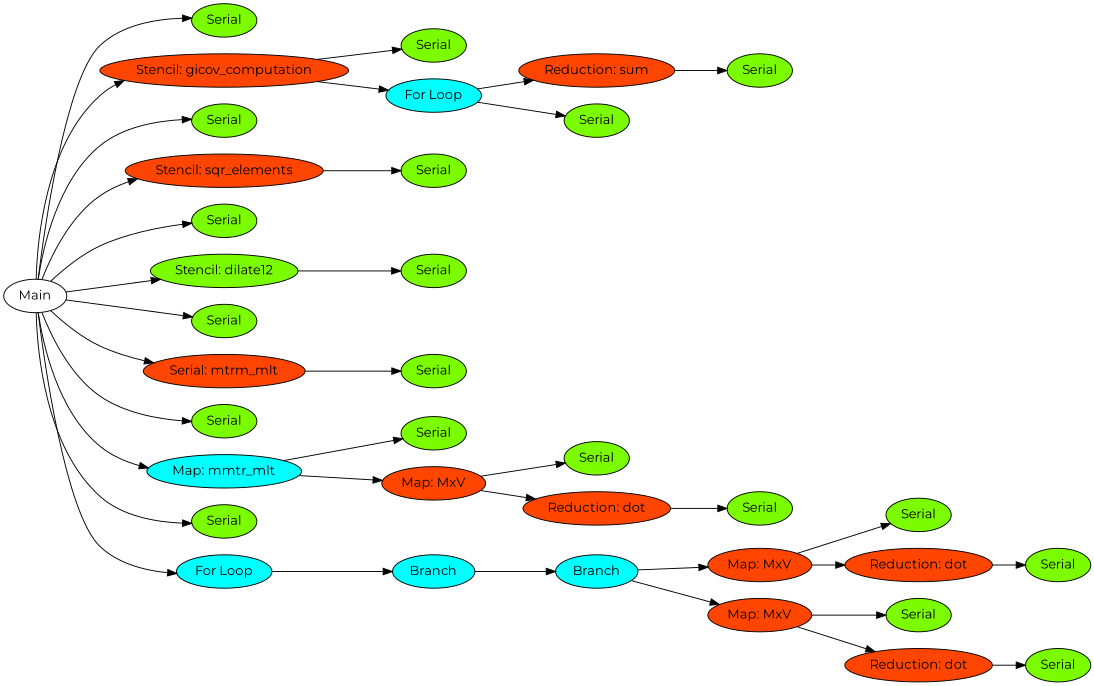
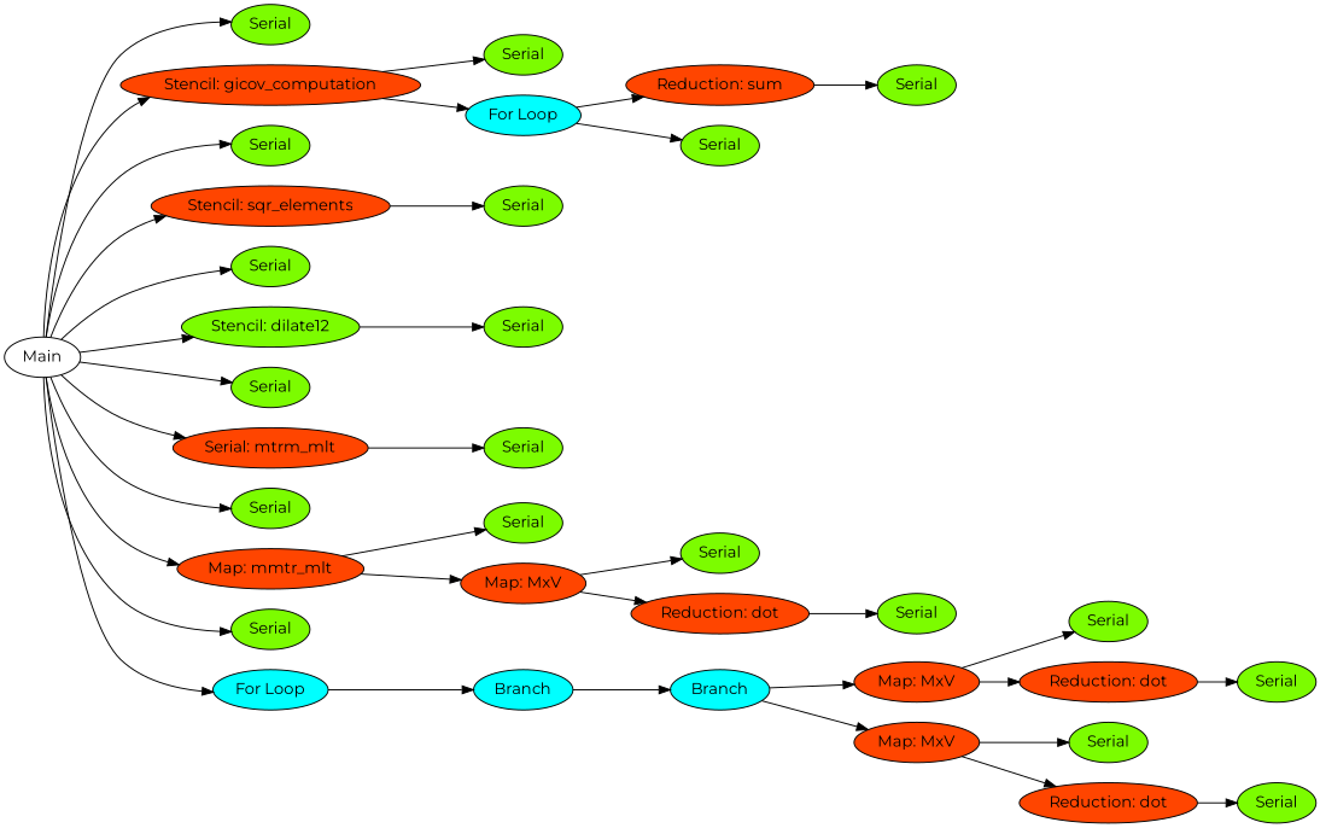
  digraph {
    fontname=Montserrat
    rankdir=LR
    node [fontname=Montserrat fillcolor=lawngreen style=filled]
    edge [fontname=Montserrat]
    n1 [label=Main fillcolor="" style=""]
    n2 [label=Serial]
    n3 [fillcolor=orangered label="Stencil: gicov_computation"]
    n4 [label=Serial]
    n5 [fillcolor=orangered label="Stencil: sqr_elements"]
    n6 [label=Serial]
    n7 [label="Stencil: dilate12"]
    n8 [label=Serial]
    n9 [fillcolor=orangered label="Serial: mtrm_mlt"]
    n10 [label=Serial]
-   n11 [fillcolor=cyan label="Map: mmtr_mlt"]
+   n11 [fillcolor=orangered label="Map: mmtr_mlt"]
    n12 [label=Serial]
    n13 [fillcolor=cyan label="For Loop"]
    n14 [label=Serial]
    n15 [fillcolor=cyan label="For Loop"]
    n16 [label=Serial]
    n17 [label=Serial]
    n18 [label=Serial]
    n19 [label=Serial]
    n20 [fillcolor=orangered label="Map: MxV"]
    n21 [fillcolor=cyan label=Branch]
    n22 [fillcolor=orangered label="Reduction: sum"]
    n23 [label=Serial]
    n24 [label=Serial]
    n25 [label=Serial]
    n26 [fillcolor=orangered label="Reduction: dot"]
    n27 [label=Serial]
    n28 [fillcolor=cyan label=Branch]
    n29 [fillcolor=orangered label="Map: MxV"]
    n30 [fillcolor=orangered label="Map: MxV"]
    n31 [label=Serial]
    n32 [fillcolor=orangered label="Reduction: dot"]
    n33 [label=Serial]
    n34 [fillcolor=orangered label="Reduction: dot"]
    n35 [label=Serial]
    n36 [label=Serial]
    n1 -> n2
    n1 -> n3
    n1 -> n4
    n1 -> n5
    n1 -> n6
    n1 -> n7
    n1 -> n8
    n1 -> n9
    n1 -> n10
    n1 -> n11
    n1 -> n12
    n1 -> n13
    n3 -> n14
    n3 -> n15
    n5 -> n16
    n7 -> n17
    n9 -> n18
    n11 -> n19
    n11 -> n20
    n13 -> n21
    n15 -> n22
    n15 -> n23
    n20 -> n25
    n20 -> n26
    n21 -> n28
    n22 -> n24
    n26 -> n27
    n28 -> n29
    n28 -> n30
    n29 -> n31
    n29 -> n32
    n30 -> n33
    n30 -> n34
    n32 -> n35
    n34 -> n36
  }
